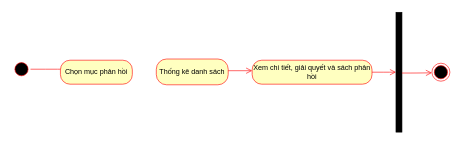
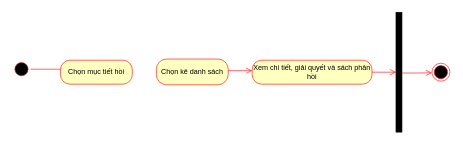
  <mxCell id="0" />
  <mxCell id="1" parent="0" />
  <mxCell id="2" value="" style="ellipse;html=1;shape=startState;fillColor=#000000;strokeColor=#ff0000;" vertex="1" parent="1"><mxGeometry y="100" width="30" height="30" as="geometry" x="20" /></mxCell>
  <mxCell id="3" value="" style="edgeStyle=orthogonalEdgeStyle;html=1;verticalAlign=bottom;endArrow=open;endSize=8;strokeColor=#ff0000;exitX=1;exitY=0.5;exitDx=0;exitDy=0;" edge="1" parent="1" source="2"><mxGeometry relative="1" as="geometry"><mxPoint x="120" y="115" as="targetPoint" /></mxGeometry></mxCell>
- <mxCell id="4" value="Chọn mục phản hồi" style="rounded=1;whiteSpace=wrap;html=1;arcSize=40;fontColor=#000000;fillColor=#ffffc0;strokeColor=#ff0000;" vertex="1" parent="1"><mxGeometry x="100" y="100" width="120" height="40" as="geometry" /></mxCell>
- <mxCell id="5" value="Thống kê danh sách" style="rounded=1;whiteSpace=wrap;html=1;arcSize=40;fontColor=#000000;fillColor=#ffffc0;strokeColor=#ff0000;" vertex="1" parent="1"><mxGeometry x="260" y="98" width="120" height="43" as="geometry" /></mxCell>
+ <mxCell id="4" value="Chọn mục tiết hồi" style="rounded=1;whiteSpace=wrap;html=1;arcSize=40;fontColor=#000000;fillColor=#ffffc0;strokeColor=#ff0000;" vertex="1" parent="1"><mxGeometry x="100" y="100" width="120" height="40" as="geometry" /></mxCell>
+ <mxCell id="5" value="Chọn kê danh sách" style="rounded=1;whiteSpace=wrap;html=1;arcSize=40;fontColor=#000000;fillColor=#ffffc0;strokeColor=#ff0000;" vertex="1" parent="1"><mxGeometry x="260" y="98" width="120" height="43" as="geometry" /></mxCell>
  <mxCell id="6" value="" style="edgeStyle=orthogonalEdgeStyle;html=1;verticalAlign=bottom;endArrow=open;endSize=8;strokeColor=#ff0000;exitX=1;exitY=0.5;exitDx=0;exitDy=0;" edge="1" parent="1"><mxGeometry relative="1" as="geometry"><mxPoint x="420" y="117.5" as="targetPoint" /><mxPoint x="380" y="117.5" as="sourcePoint" /></mxGeometry></mxCell>
  <mxCell id="7" value="Xem chi tiết, giải quyết và sách phản hồi" style="rounded=1;whiteSpace=wrap;html=1;arcSize=40;fontColor=#000000;fillColor=#ffffc0;strokeColor=#ff0000;" vertex="1" parent="1"><mxGeometry x="420" y="100" width="200" height="40" as="geometry" /></mxCell>
  <mxCell id="8" value="" style="edgeStyle=orthogonalEdgeStyle;html=1;verticalAlign=bottom;endArrow=open;endSize=8;strokeColor=#ff0000;exitX=1;exitY=0.5;exitDx=0;exitDy=0;" edge="1" parent="1" source="7"><mxGeometry relative="1" as="geometry"><mxPoint x="660" y="120" as="targetPoint" /><mxPoint x="390" y="127.5" as="sourcePoint" /></mxGeometry></mxCell>
  <mxCell id="9" value="" style="html=1;points=[];perimeter=orthogonalPerimeter;strokeColor=#000000;fillColor=#000000;" vertex="1" parent="1"><mxGeometry x="660" width="10" height="200" as="geometry" y="20" /></mxCell>
  <mxCell id="10" value="" style="edgeStyle=orthogonalEdgeStyle;html=1;verticalAlign=bottom;endArrow=open;endSize=8;strokeColor=#ff0000;exitX=1;exitY=0.507;exitDx=0;exitDy=0;exitPerimeter=0;" edge="1" parent="1" source="9"><mxGeometry relative="1" as="geometry"><mxPoint x="720" y="121" as="targetPoint" /><mxPoint x="390" y="127.5" as="sourcePoint" /></mxGeometry></mxCell>
  <mxCell id="11" value="" style="ellipse;html=1;shape=endState;fillColor=#000000;strokeColor=#ff0000;" vertex="1" parent="1"><mxGeometry x="720" y="105" width="30" height="30" as="geometry" /></mxCell>
